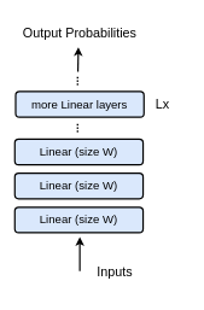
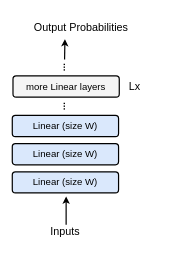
  <mxCell id="0" />
  <mxCell id="1" parent="0" />
  <mxCell id="2" value="" style="group;fontSize=16;" parent="1" vertex="1" connectable="0"><mxGeometry x="20" y="20" width="240" height="386" as="geometry" /></mxCell>
  <mxCell id="3" value="Linear (size W)" style="rounded=1;whiteSpace=wrap;html=1;fillColor=#dae8fc;strokeColor=#000000;strokeWidth=2;fontSize=16;" parent="2" vertex="1"><mxGeometry y="218.756" width="177.34" height="35.283" as="geometry" /></mxCell>
- <mxCell id="4" value="Inputs" style="text;html=1;strokeColor=none;fillColor=none;align=center;verticalAlign=middle;whiteSpace=wrap;rounded=0;fontSize=18;" parent="2" vertex="1"><mxGeometry x="69.04" y="336.95" width="139.26" height="39.05" as="geometry" /></mxCell>
+ <mxCell id="4" value="Inputs" style="text;html=1;strokeColor=none;fillColor=none;align=center;verticalAlign=middle;whiteSpace=wrap;rounded=0;fontSize=18;" parent="2" vertex="1"><mxGeometry x="19.04" y="346.95" width="139.26" height="39.05" as="geometry" /></mxCell>
  <mxCell id="5" value="" style="endArrow=classic;html=1;rounded=0;strokeWidth=2;fontSize=16;" parent="2" edge="1"><mxGeometry width="50" height="50" relative="1" as="geometry"><mxPoint x="89.852" y="354.008" as="sourcePoint" /><mxPoint x="89.852" y="306.963" as="targetPoint" /></mxGeometry></mxCell>
  <mxCell id="6" value="Linear (size W)" style="rounded=1;whiteSpace=wrap;html=1;fillColor=#dae8fc;strokeColor=#000000;strokeWidth=2;fontSize=16;" parent="2" vertex="1"><mxGeometry y="265.8" width="177.34" height="35.283" as="geometry" /></mxCell>
  <mxCell id="7" value="Linear (size W)" style="rounded=1;whiteSpace=wrap;html=1;fillColor=#dae8fc;strokeColor=#000000;strokeWidth=2;fontSize=16;" parent="2" vertex="1"><mxGeometry y="171.711" width="177.34" height="35.283" as="geometry" /></mxCell>
- <mxCell id="8" value="Output Probabilities" style="text;html=1;strokeColor=none;fillColor=none;align=center;verticalAlign=middle;whiteSpace=wrap;rounded=0;fontSize=18;" parent="2" vertex="1"><mxGeometry x="6.08" y="8.47" width="167.54" height="35.28" as="geometry" /></mxCell>
+ <mxCell id="8" value="Output Probabilities" style="text;html=1;strokeColor=none;fillColor=none;align=center;verticalAlign=middle;whiteSpace=wrap;rounded=0;fontSize=18;" parent="2" vertex="1"><mxGeometry x="31.08" y="8.47" width="167.54" height="35.28" as="geometry" /></mxCell>
  <mxCell id="9" value="" style="endArrow=classic;html=1;rounded=0;strokeWidth=2;fontSize=16;" parent="2" edge="1"><mxGeometry width="50" height="50" relative="1" as="geometry"><mxPoint x="87.261" y="78.508" as="sourcePoint" /><mxPoint x="87.852" y="44.401" as="targetPoint" /></mxGeometry></mxCell>
  <mxCell id="10" value="&lt;font style=&quot;font-size: 16px;&quot;&gt;&lt;b style=&quot;font-size: 16px;&quot;&gt;...&lt;/b&gt;&lt;/font&gt;" style="text;html=1;strokeColor=none;fillColor=none;align=center;verticalAlign=middle;whiteSpace=wrap;rounded=0;fontSize=16;rotation=-90;" parent="2" vertex="1"><mxGeometry x="47.291" y="138.78" width="70.936" height="35.283" as="geometry" /></mxCell>
- <mxCell id="11" value="more Linear layers" style="rounded=1;whiteSpace=wrap;html=1;fillColor=#dae8fc;strokeColor=#000000;strokeWidth=2;fontSize=16;" parent="2" vertex="1"><mxGeometry x="1.182" y="105.849" width="177.34" height="35.283" as="geometry" /></mxCell>
+ <mxCell id="11" value="more Linear layers" style="rounded=1;whiteSpace=wrap;html=1;fillColor=#f5f5f5;strokeColor=#000000;strokeWidth=2;fontSize=16;" parent="2" vertex="1"><mxGeometry x="1.182" y="105.849" width="177.34" height="35.283" as="geometry" /></mxCell>
  <mxCell id="12" value="&lt;font style=&quot;font-size: 16px;&quot;&gt;&lt;b style=&quot;font-size: 16px;&quot;&gt;...&lt;/b&gt;&lt;/font&gt;" style="text;html=1;strokeColor=none;fillColor=none;align=center;verticalAlign=middle;whiteSpace=wrap;rounded=0;fontSize=16;rotation=-90;" parent="2" vertex="1"><mxGeometry x="47.291" y="73.742" width="70.936" height="35.283" as="geometry" /></mxCell>
  <mxCell id="13" value="Lx" style="text;html=1;strokeColor=none;fillColor=none;align=center;verticalAlign=top;whiteSpace=wrap;rounded=0;fontSize=18;" parent="2" vertex="1"><mxGeometry x="169.064" y="105.849" width="70.936" height="35.283" as="geometry" /></mxCell>
